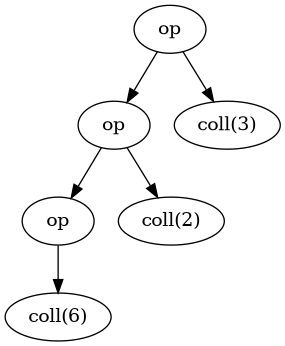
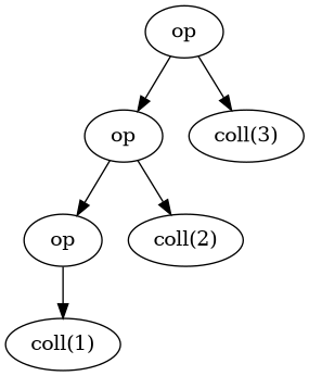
  digraph {
    n1 [label=op]
-   "coll(1)" [label="coll(6)"]
+   "coll(1)"
    n3 [label=op]
    "coll(2)"
    n5 [label=op]
    "coll(3)"
    n1 -> "coll(1)"
    n3 -> n1
    n3 -> "coll(2)"
    n5 -> n3
    n5 -> "coll(3)"
  }
